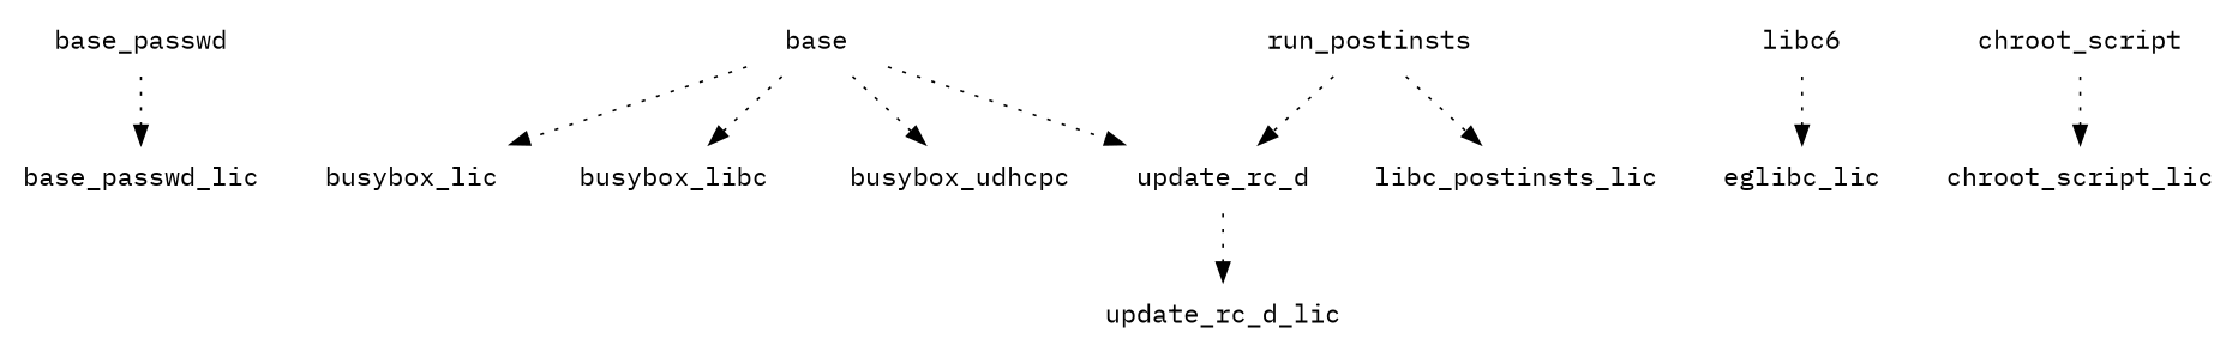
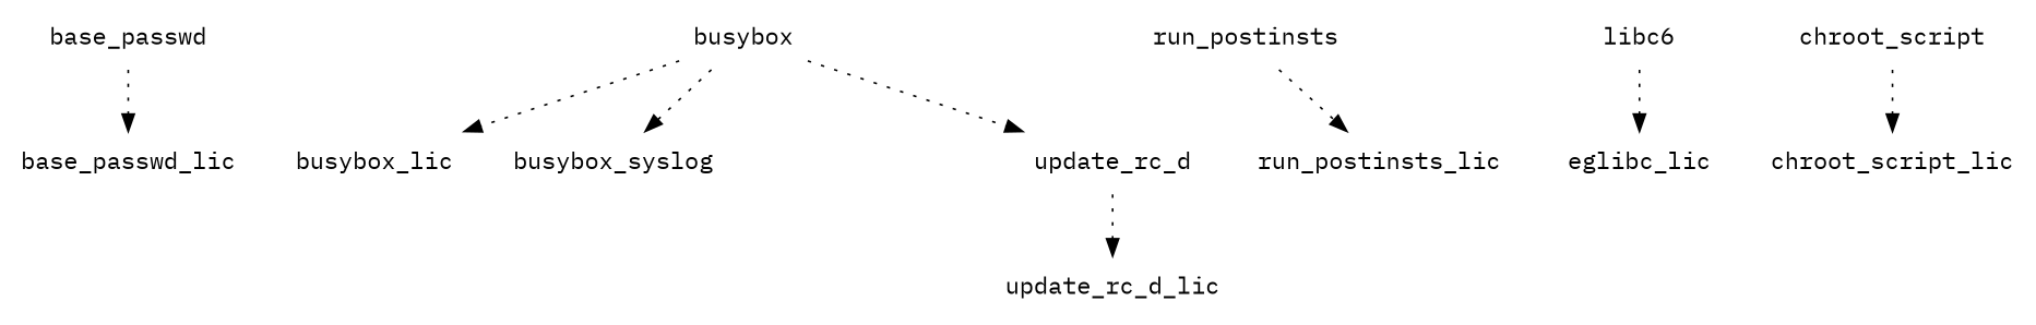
  digraph {
    fontname="IBM Plex Mono"
    node [fontname="IBM Plex Mono" shape=plaintext]
    edge [fontname="IBM Plex Mono" style=dotted]
    base_passwd
    base_passwd_lic
-   busybox [label=base]
+   busybox
    busybox_lic
-   busybox_syslog [label=busybox_libc]
-   busybox_udhcpc
+   busybox_syslog
    update_rc_d
    libc6
    eglibc_lic
    update_rc_d_lic
    chroot_script
    chroot_script_lic
    run_postinsts
-   run_postinsts_lic [label=libc_postinsts_lic]
+   run_postinsts_lic
    base_passwd -> base_passwd_lic
    busybox -> busybox_lic
    busybox -> busybox_syslog
-   busybox -> busybox_udhcpc
    busybox -> update_rc_d
    update_rc_d -> update_rc_d_lic
    libc6 -> eglibc_lic
    chroot_script -> chroot_script_lic
-   run_postinsts -> update_rc_d
    run_postinsts -> run_postinsts_lic
  }
